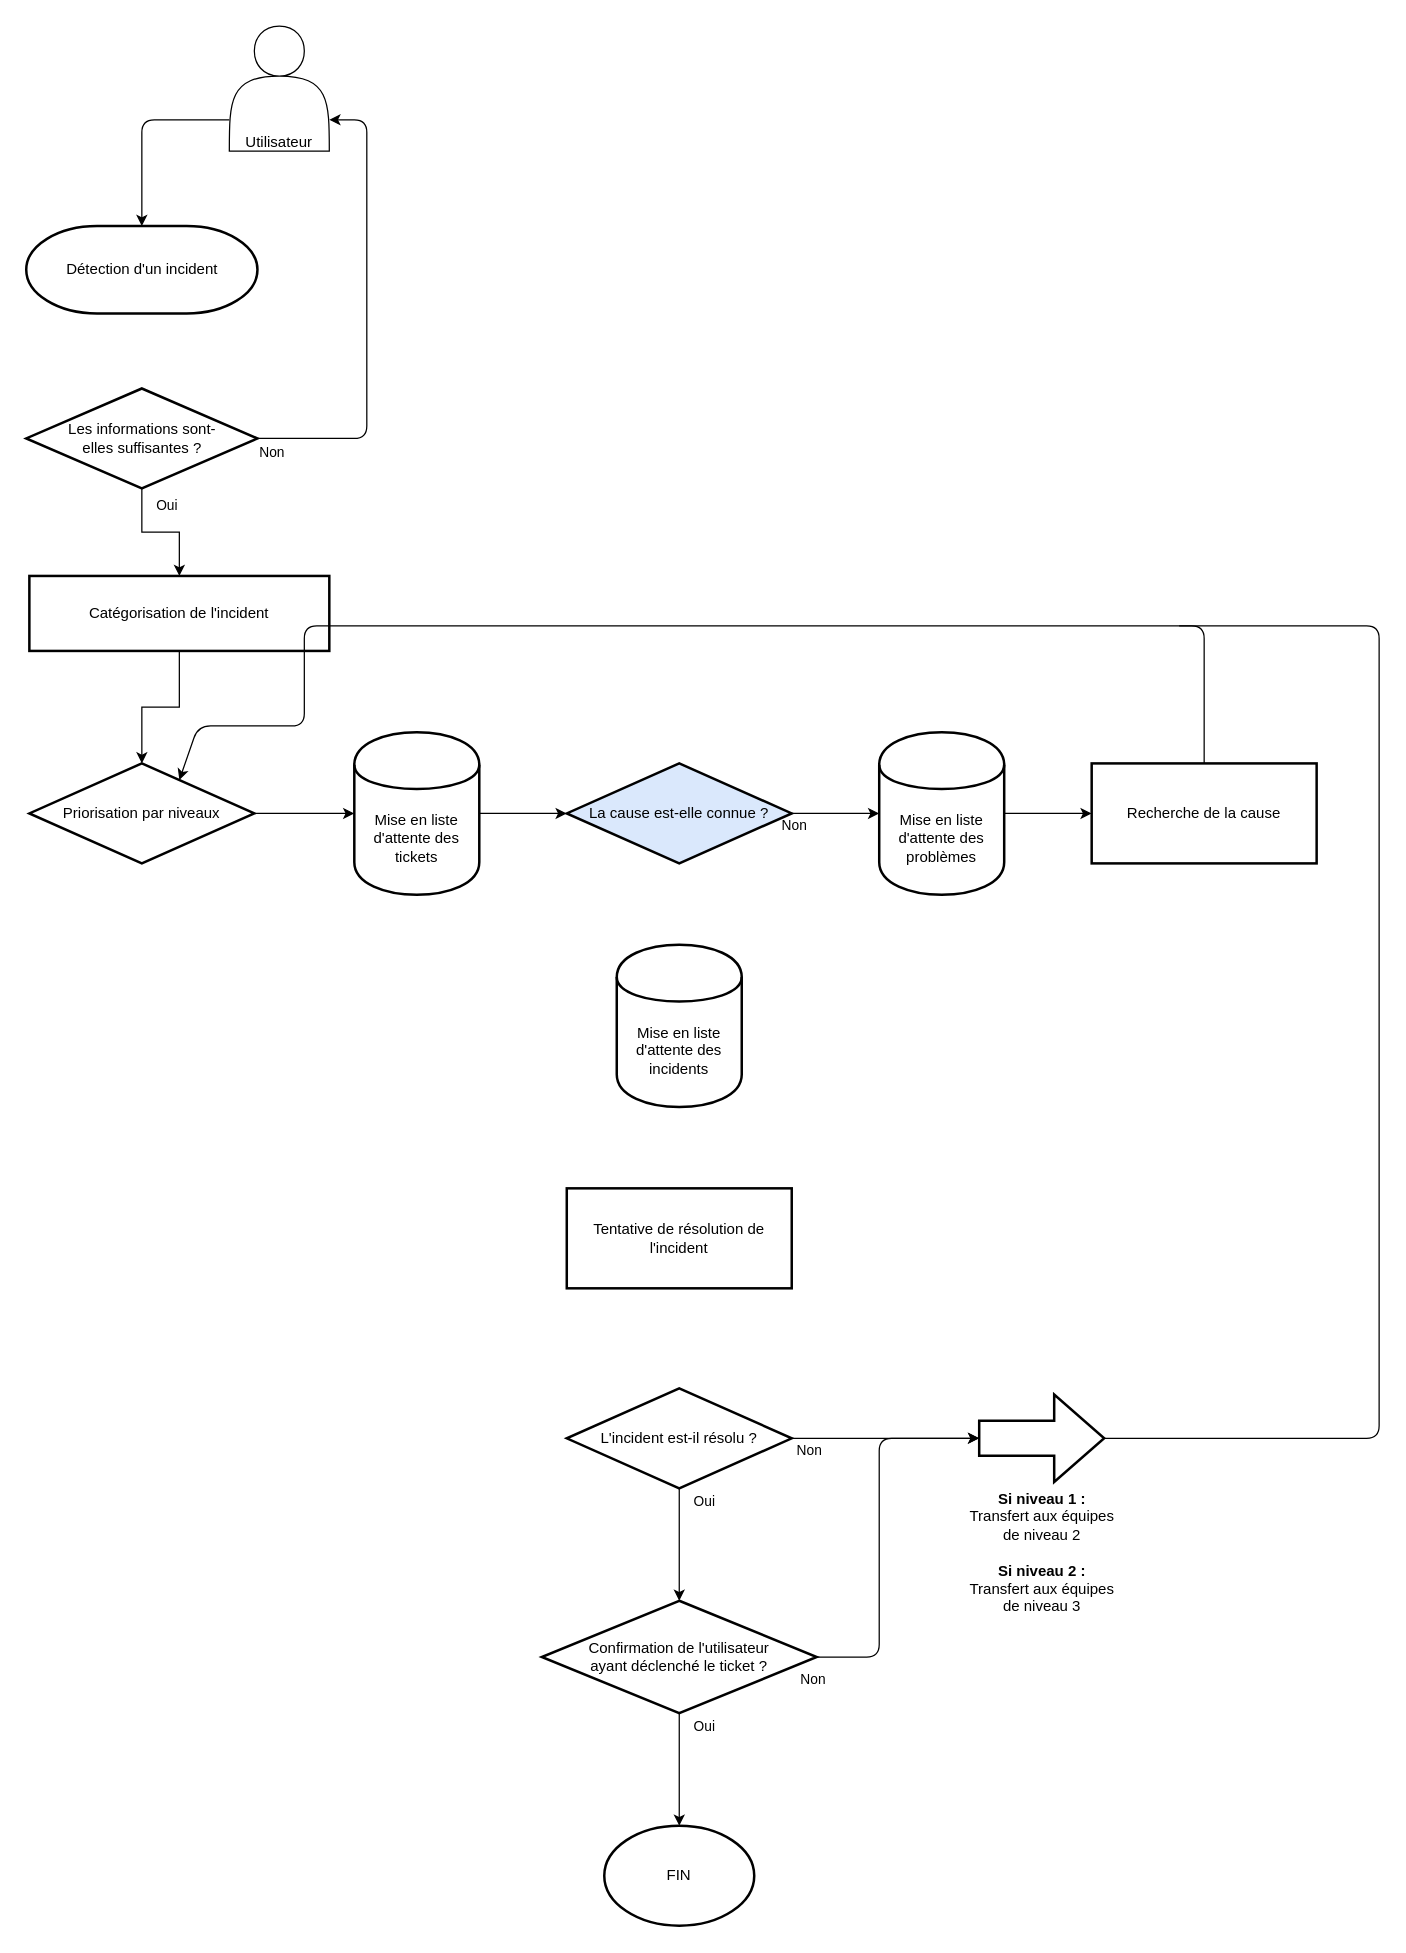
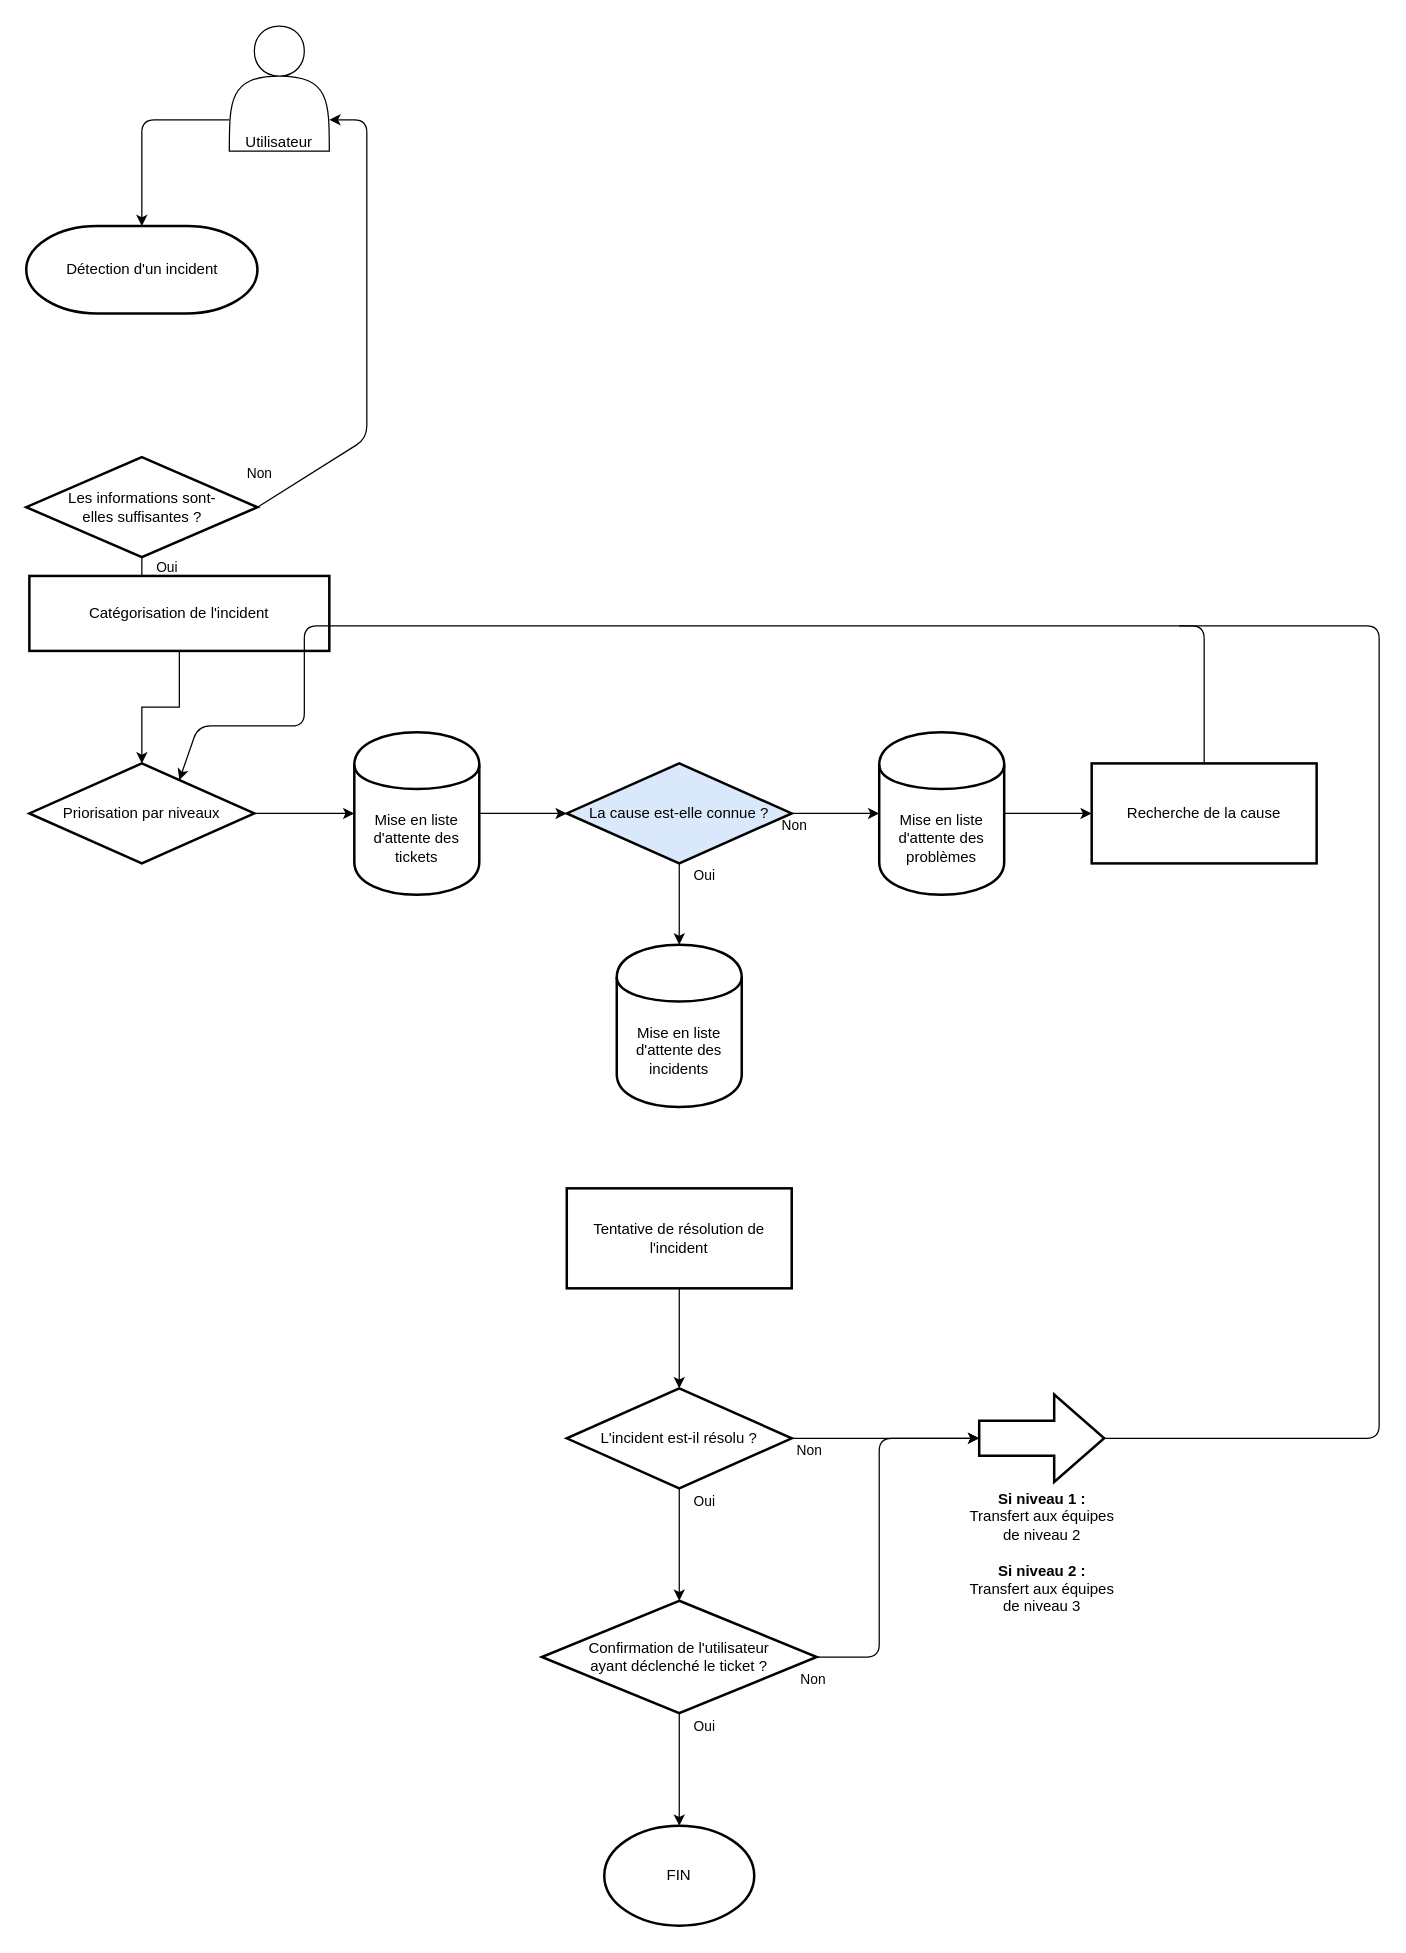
  <mxCell id="0" />
  <mxCell id="1" parent="0" />
  <mxCell id="2" value="&lt;br&gt;&lt;br&gt;&lt;br&gt;&lt;br&gt;&lt;br&gt;&lt;br&gt;Utilisateur" style="shape=actor;whiteSpace=wrap;html=1;" vertex="1" parent="1"><mxGeometry x="183" y="20" width="80" height="100" as="geometry" /></mxCell>
  <mxCell id="3" value="Détection d'un incident" style="strokeWidth=2;html=1;shape=mxgraph.flowchart.terminator;whiteSpace=wrap;" vertex="1" parent="1"><mxGeometry x="20.5" y="180" width="185" height="70" as="geometry" /></mxCell>
  <mxCell id="4" value="" style="endArrow=classic;html=1;exitX=0;exitY=0.75;exitDx=0;exitDy=0;entryX=0.5;entryY=0;entryDx=0;entryDy=0;entryPerimeter=0;" edge="1" parent="1" source="2" target="3"><mxGeometry width="50" height="50" relative="1" as="geometry"><mxPoint x="233" y="460" as="sourcePoint" /><mxPoint x="283" y="410" as="targetPoint" /><Array as="points"><mxPoint x="113" y="95" /></Array></mxGeometry></mxCell>
  <mxCell id="5" value="Oui" style="edgeStyle=orthogonalEdgeStyle;rounded=0;orthogonalLoop=1;jettySize=auto;html=1;" edge="1" parent="1" source="6" target="10"><mxGeometry x="-0.714" y="20" relative="1" as="geometry"><mxPoint as="offset" /></mxGeometry></mxCell>
- <mxCell id="6" value="Les informations sont-&lt;br&gt;elles suffisantes ?" style="strokeWidth=2;html=1;shape=mxgraph.flowchart.decision;whiteSpace=wrap;" vertex="1" parent="1"><mxGeometry x="20.5" y="310" width="185" height="80" as="geometry" /></mxCell>
+ <mxCell id="6" value="Les informations sont-&lt;br&gt;elles suffisantes ?" style="strokeWidth=2;html=1;shape=mxgraph.flowchart.decision;whiteSpace=wrap;" vertex="1" parent="1"><mxGeometry x="20.5" y="365" width="185" height="80" as="geometry" /></mxCell>
  <mxCell id="7" value="" style="endArrow=classic;html=1;exitX=1;exitY=0.5;exitDx=0;exitDy=0;exitPerimeter=0;entryX=1;entryY=0.75;entryDx=0;entryDy=0;" edge="1" parent="1" source="6" target="2"><mxGeometry width="50" height="50" relative="1" as="geometry"><mxPoint x="233" y="470" as="sourcePoint" /><mxPoint x="123" y="300" as="targetPoint" /><Array as="points"><mxPoint x="293" y="350" /><mxPoint x="293" y="95" /></Array></mxGeometry></mxCell>
  <mxCell id="8" value="Non" style="edgeLabel;html=1;align=center;verticalAlign=middle;resizable=0;points=[];" vertex="1" connectable="0" parent="7"><mxGeometry x="-0.631" y="3" relative="1" as="geometry"><mxPoint x="-58.5" y="13.07" as="offset" /></mxGeometry></mxCell>
  <mxCell id="9" value="" style="edgeStyle=orthogonalEdgeStyle;rounded=0;orthogonalLoop=1;jettySize=auto;html=1;" edge="1" parent="1" source="10" target="12"><mxGeometry relative="1" as="geometry" /></mxCell>
  <mxCell id="10" value="Catégorisation de l'incident" style="whiteSpace=wrap;html=1;strokeWidth=2;" vertex="1" parent="1"><mxGeometry x="23" y="460" width="240" height="60" as="geometry" /></mxCell>
  <mxCell id="11" value="" style="edgeStyle=orthogonalEdgeStyle;rounded=0;orthogonalLoop=1;jettySize=auto;html=1;" edge="1" parent="1" source="12" target="25"><mxGeometry relative="1" as="geometry" /></mxCell>
  <mxCell id="12" value="Priorisation par niveaux" style="rhombus;whiteSpace=wrap;html=1;strokeWidth=2;" vertex="1" parent="1"><mxGeometry y="610" width="180" height="80" as="geometry" x="23" /></mxCell>
  <mxCell id="13" value="Non" style="edgeStyle=orthogonalEdgeStyle;rounded=0;orthogonalLoop=1;jettySize=auto;html=1;entryX=0;entryY=0.5;entryDx=0;entryDy=0;" edge="1" parent="1" source="14" target="16"><mxGeometry x="-0.939" y="-10" relative="1" as="geometry"><mxPoint as="offset" /></mxGeometry></mxCell>
  <mxCell id="14" value="La cause est-elle connue ?" style="rhombus;whiteSpace=wrap;html=1;strokeWidth=2;fillColor=#dae8fc;" vertex="1" parent="1"><mxGeometry x="453" y="610" width="180" height="80" as="geometry" /></mxCell>
  <mxCell id="15" value="" style="edgeStyle=orthogonalEdgeStyle;rounded=0;orthogonalLoop=1;jettySize=auto;html=1;" edge="1" parent="1" source="16" target="17"><mxGeometry relative="1" as="geometry" /></mxCell>
  <mxCell id="16" value="Mise en liste d'attente des problèmes" style="shape=cylinder;whiteSpace=wrap;html=1;boundedLbl=1;backgroundOutline=1;strokeWidth=2;" vertex="1" parent="1"><mxGeometry x="703" y="585" width="100" height="130" as="geometry" /></mxCell>
  <mxCell id="17" value="Recherche de la cause" style="whiteSpace=wrap;html=1;strokeWidth=2;" vertex="1" parent="1"><mxGeometry x="873" y="610" width="180" height="80" as="geometry" /></mxCell>
  <mxCell id="18" value="" style="endArrow=classic;html=1;exitX=0.5;exitY=0;exitDx=0;exitDy=0;entryX=0.75;entryY=0;entryDx=0;entryDy=0;" edge="1" parent="1" source="17" target="12"><mxGeometry width="50" height="50" relative="1" as="geometry"><mxPoint x="633" y="810" as="sourcePoint" /><mxPoint x="683" y="760" as="targetPoint" /><Array as="points"><mxPoint x="963" y="530" /><mxPoint x="963" y="500" /><mxPoint x="673" y="500" /><mxPoint x="543" y="500" /><mxPoint x="243" y="500" /><mxPoint x="243" y="580" /><mxPoint x="158" y="580" /></Array></mxGeometry></mxCell>
  <mxCell id="19" value="Mise en liste d'attente des incidents" style="shape=cylinder;whiteSpace=wrap;html=1;boundedLbl=1;backgroundOutline=1;strokeWidth=2;" vertex="1" parent="1"><mxGeometry x="493" y="755" width="100" height="130" as="geometry" /></mxCell>
+ <mxCell id="20" value="Oui" style="endArrow=classic;html=1;exitX=0.5;exitY=1;exitDx=0;exitDy=0;entryX=0.5;entryY=0;entryDx=0;entryDy=0;" edge="1" parent="1" source="14" target="19"><mxGeometry x="-0.692" y="20" width="50" height="50" relative="1" as="geometry"><mxPoint x="533" y="820" as="sourcePoint" /><mxPoint x="583" y="770" as="targetPoint" /><mxPoint as="offset" /></mxGeometry></mxCell>
+ <mxCell id="21" value="" style="edgeStyle=orthogonalEdgeStyle;rounded=0;orthogonalLoop=1;jettySize=auto;html=1;" edge="1" parent="1" source="22" target="24"><mxGeometry relative="1" as="geometry" /></mxCell>
  <mxCell id="22" value="Tentative de résolution de l'incident" style="whiteSpace=wrap;html=1;strokeWidth=2;" vertex="1" parent="1"><mxGeometry x="453" y="950" width="180" height="80" as="geometry" /></mxCell>
  <mxCell id="23" value="Oui" style="edgeStyle=orthogonalEdgeStyle;rounded=0;orthogonalLoop=1;jettySize=auto;html=1;entryX=0.5;entryY=0;entryDx=0;entryDy=0;" edge="1" parent="1" source="24" target="28"><mxGeometry x="-0.75" y="20" relative="1" as="geometry"><mxPoint x="543" y="1270" as="targetPoint" /><mxPoint as="offset" /></mxGeometry></mxCell>
  <mxCell id="24" value="L'incident est-il résolu ?" style="rhombus;whiteSpace=wrap;html=1;strokeWidth=2;" vertex="1" parent="1"><mxGeometry x="453" y="1110" width="180" height="80" as="geometry" /></mxCell>
  <mxCell id="25" value="Mise en liste d'attente des tickets" style="shape=cylinder;whiteSpace=wrap;html=1;boundedLbl=1;backgroundOutline=1;strokeWidth=2;" vertex="1" parent="1"><mxGeometry x="283" y="585" width="100" height="130" as="geometry" /></mxCell>
  <mxCell id="26" value="" style="endArrow=classic;html=1;exitX=1;exitY=0.5;exitDx=0;exitDy=0;entryX=0;entryY=0.5;entryDx=0;entryDy=0;" edge="1" parent="1" source="25" target="14"><mxGeometry width="50" height="50" relative="1" as="geometry"><mxPoint x="303" y="630" as="sourcePoint" /><mxPoint x="353" y="580" as="targetPoint" /></mxGeometry></mxCell>
  <mxCell id="27" value="Oui" style="edgeStyle=orthogonalEdgeStyle;rounded=0;orthogonalLoop=1;jettySize=auto;html=1;" edge="1" parent="1" source="28" target="29"><mxGeometry x="-0.75" y="20" relative="1" as="geometry"><mxPoint as="offset" /></mxGeometry></mxCell>
  <mxCell id="28" value="Confirmation de l'utilisateur&lt;br&gt;ayant déclenché le ticket ?" style="rhombus;whiteSpace=wrap;html=1;strokeWidth=2;" vertex="1" parent="1"><mxGeometry x="433" y="1280" width="220" height="90" as="geometry" /></mxCell>
  <mxCell id="29" value="FIN" style="ellipse;whiteSpace=wrap;html=1;strokeWidth=2;" vertex="1" parent="1"><mxGeometry x="483" y="1460" width="120" height="80" as="geometry" /></mxCell>
  <mxCell id="30" value="&lt;b&gt;Si niveau 1 :&lt;/b&gt;&lt;br&gt;Transfert aux équipes&lt;br&gt;de niveau 2&lt;br&gt;&lt;br&gt;&lt;b&gt;Si niveau 2 :&lt;/b&gt;&lt;br&gt;Transfert aux équipes&lt;br&gt;de niveau 3" style="verticalLabelPosition=bottom;verticalAlign=top;html=1;strokeWidth=2;shape=mxgraph.arrows2.arrow;dy=0.6;dx=40;notch=0;" vertex="1" parent="1"><mxGeometry x="783" y="1115" width="100" height="70" as="geometry" /></mxCell>
  <mxCell id="31" value="Non" style="endArrow=classic;html=1;exitX=1;exitY=0.5;exitDx=0;exitDy=0;entryX=0;entryY=0.5;entryDx=0;entryDy=0;entryPerimeter=0;" edge="1" parent="1" source="24" target="30"><mxGeometry x="-0.818" y="-10" width="50" height="50" relative="1" as="geometry"><mxPoint x="833" y="1140" as="sourcePoint" /><mxPoint x="883" y="1090" as="targetPoint" /><mxPoint as="offset" /></mxGeometry></mxCell>
  <mxCell id="32" value="Non" style="endArrow=classic;html=1;exitX=1;exitY=0.5;exitDx=0;exitDy=0;entryX=0;entryY=0.5;entryDx=0;entryDy=0;entryPerimeter=0;" edge="1" parent="1" source="28" target="30"><mxGeometry x="-1" y="-14" width="50" height="50" relative="1" as="geometry"><mxPoint x="743" y="1250" as="sourcePoint" /><mxPoint x="793" y="1200" as="targetPoint" /><Array as="points"><mxPoint x="703" y="1325" /><mxPoint x="703" y="1150" /></Array><mxPoint x="-3" y="4" as="offset" /></mxGeometry></mxCell>
  <mxCell id="33" value="" style="endArrow=none;html=1;exitX=1;exitY=0.5;exitDx=0;exitDy=0;exitPerimeter=0;" edge="1" parent="1" source="30"><mxGeometry width="50" height="50" relative="1" as="geometry"><mxPoint x="873" y="1060" as="sourcePoint" /><mxPoint x="943" y="500" as="targetPoint" /><Array as="points"><mxPoint x="1103" y="1150" /><mxPoint x="1103" y="500" /></Array></mxGeometry></mxCell>
